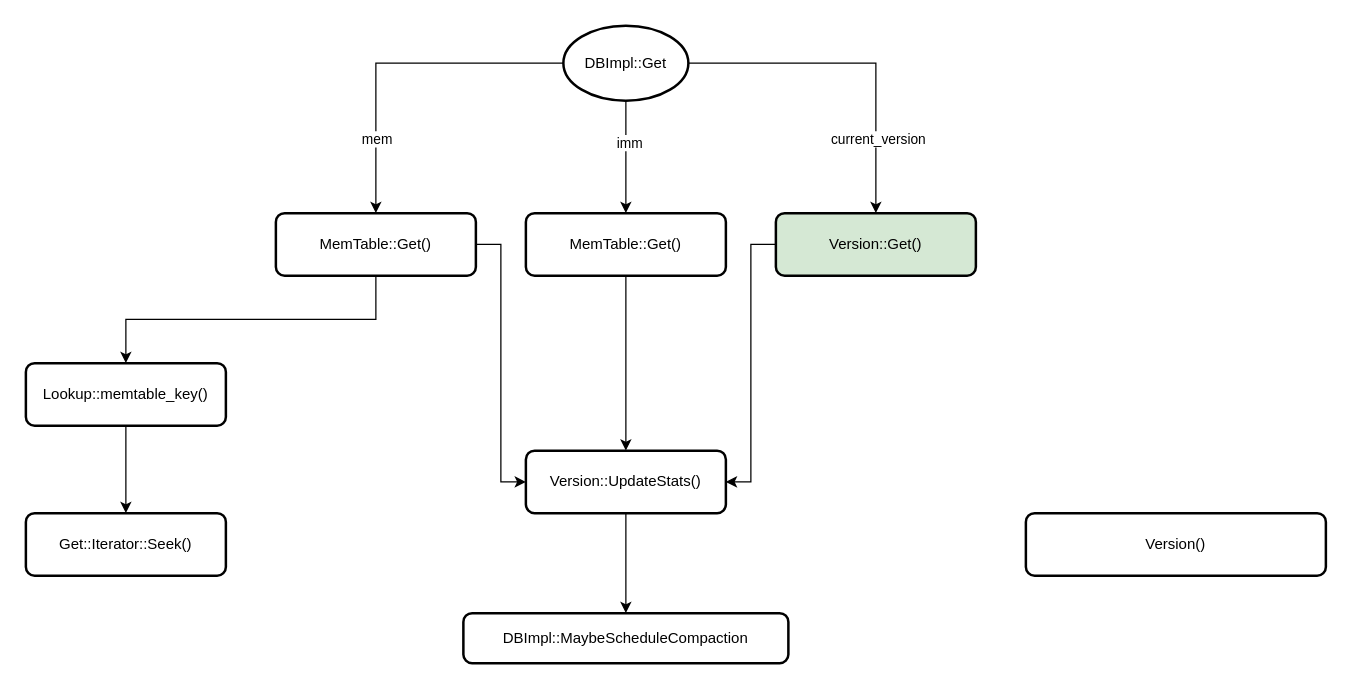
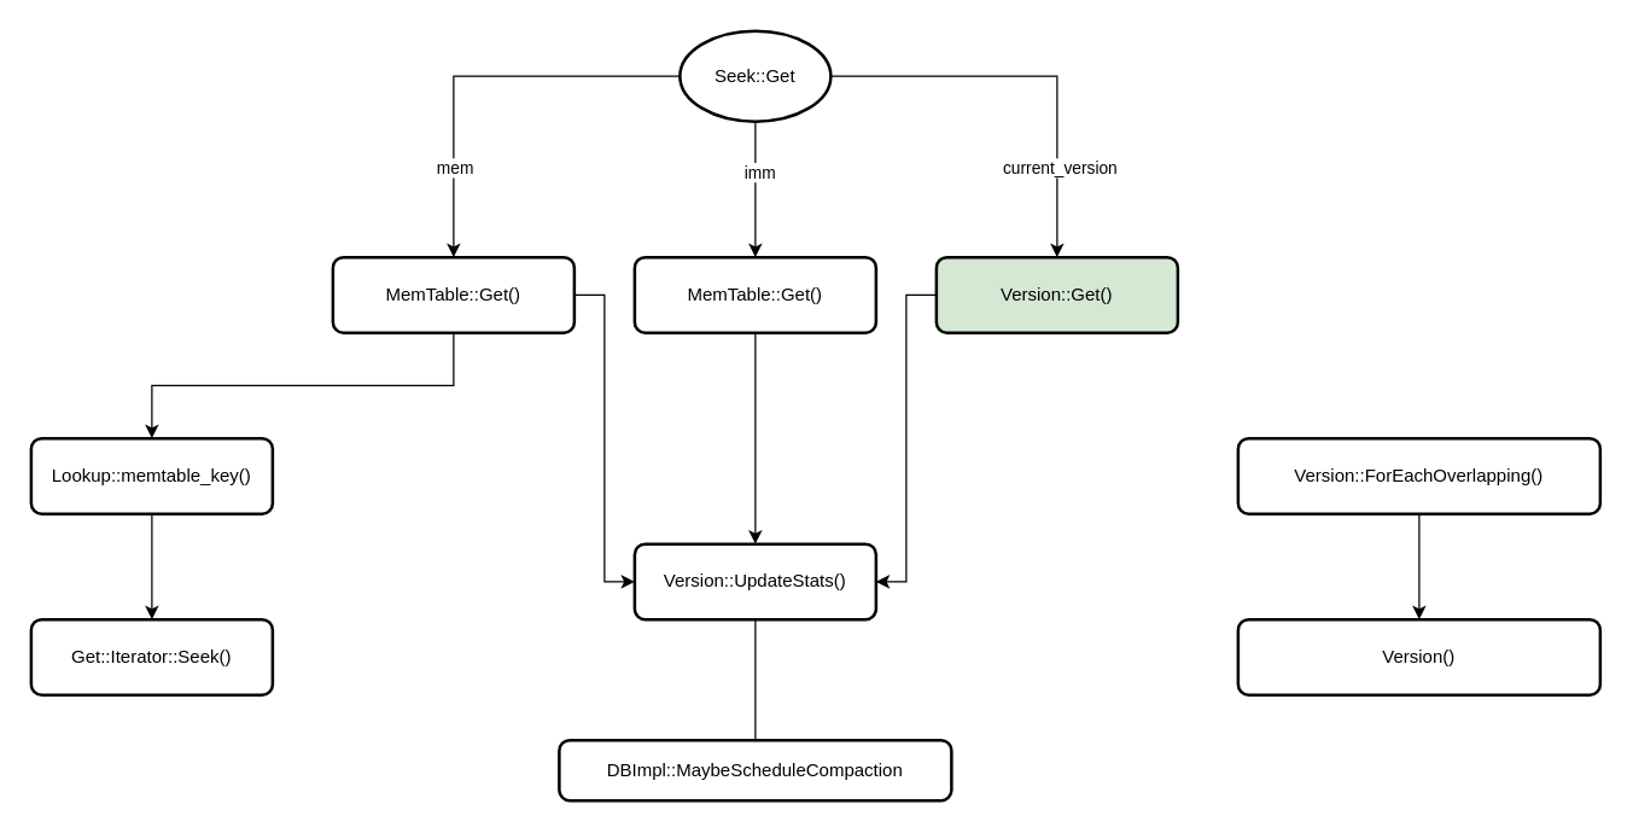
  <mxCell id="0" />
  <mxCell id="1" parent="0" />
  <mxCell id="2" style="edgeStyle=orthogonalEdgeStyle;rounded=0;orthogonalLoop=1;jettySize=auto;html=1;exitX=1;exitY=0.5;exitDx=0;exitDy=0;entryX=0;entryY=0.5;entryDx=0;entryDy=0;" edge="1" parent="1" source="4" target="15"><mxGeometry relative="1" as="geometry" /></mxCell>
  <mxCell id="3" style="edgeStyle=orthogonalEdgeStyle;rounded=0;orthogonalLoop=1;jettySize=auto;html=1;entryX=0.5;entryY=0;entryDx=0;entryDy=0;exitX=0.5;exitY=1;exitDx=0;exitDy=0;" edge="1" parent="1" source="4" target="19"><mxGeometry relative="1" as="geometry" /></mxCell>
  <mxCell id="4" value="MemTable::Get()" style="rounded=1;whiteSpace=wrap;html=1;absoluteArcSize=1;arcSize=14;strokeWidth=2;" vertex="1" parent="1"><mxGeometry x="220" y="170" width="160" height="50" as="geometry" /></mxCell>
  <mxCell id="5" style="edgeStyle=orthogonalEdgeStyle;rounded=0;orthogonalLoop=1;jettySize=auto;html=1;" edge="1" parent="1" source="11" target="13"><mxGeometry relative="1" as="geometry" /></mxCell>
  <mxCell id="6" value="current_version" style="edgeLabel;html=1;align=center;verticalAlign=middle;resizable=0;points=[];" vertex="1" connectable="0" parent="5"><mxGeometry x="-0.574" y="3" relative="1" as="geometry"><mxPoint x="93" y="63" as="offset" /></mxGeometry></mxCell>
  <mxCell id="7" style="edgeStyle=orthogonalEdgeStyle;rounded=0;orthogonalLoop=1;jettySize=auto;html=1;" edge="1" parent="1" source="11" target="4"><mxGeometry relative="1" as="geometry" /></mxCell>
  <mxCell id="8" value="mem" style="edgeLabel;html=1;align=center;verticalAlign=middle;resizable=0;points=[];" vertex="1" connectable="0" parent="7"><mxGeometry x="0.176" relative="1" as="geometry"><mxPoint y="51" as="offset" /></mxGeometry></mxCell>
  <mxCell id="9" style="edgeStyle=orthogonalEdgeStyle;rounded=0;orthogonalLoop=1;jettySize=auto;html=1;" edge="1" parent="1" source="11" target="17"><mxGeometry relative="1" as="geometry" /></mxCell>
  <mxCell id="10" value="imm" style="edgeLabel;html=1;align=center;verticalAlign=middle;resizable=0;points=[];" vertex="1" connectable="0" parent="9"><mxGeometry x="-0.267" y="2" relative="1" as="geometry"><mxPoint as="offset" /></mxGeometry></mxCell>
- <mxCell id="11" value="DBImpl::Get" style="strokeWidth=2;html=1;shape=mxgraph.flowchart.start_1;whiteSpace=wrap;" vertex="1" parent="1"><mxGeometry x="450" y="20" width="100" height="60" as="geometry" /></mxCell>
+ <mxCell id="11" value="Seek::Get" style="strokeWidth=2;html=1;shape=mxgraph.flowchart.start_1;whiteSpace=wrap;" vertex="1" parent="1"><mxGeometry x="450" y="20" width="100" height="60" as="geometry" /></mxCell>
  <mxCell id="12" style="edgeStyle=orthogonalEdgeStyle;rounded=0;orthogonalLoop=1;jettySize=auto;html=1;entryX=1;entryY=0.5;entryDx=0;entryDy=0;" edge="1" parent="1" source="13" target="15"><mxGeometry relative="1" as="geometry" /></mxCell>
  <mxCell id="13" value="Version::Get()" style="rounded=1;whiteSpace=wrap;html=1;absoluteArcSize=1;arcSize=14;strokeWidth=2;fillColor=#d5e8d4;" vertex="1" parent="1"><mxGeometry x="620" y="170" width="160" height="50" as="geometry" /></mxCell>
- <mxCell id="14" style="edgeStyle=orthogonalEdgeStyle;rounded=0;orthogonalLoop=1;jettySize=auto;html=1;entryX=0.5;entryY=0;entryDx=0;entryDy=0;" edge="1" parent="1" source="15" target="24"><mxGeometry relative="1" as="geometry" /></mxCell>
+ <mxCell id="14" style="edgeStyle=orthogonalEdgeStyle;rounded=0;orthogonalLoop=1;jettySize=auto;html=1;entryX=0.5;entryY=0;entryDx=0;entryDy=0;endArrow=none;" edge="1" parent="1" source="15" target="24"><mxGeometry relative="1" as="geometry" /></mxCell>
  <mxCell id="15" value="Version::UpdateStats()" style="rounded=1;whiteSpace=wrap;html=1;absoluteArcSize=1;arcSize=14;strokeWidth=2;" vertex="1" parent="1"><mxGeometry x="420" y="360" width="160" height="50" as="geometry" /></mxCell>
  <mxCell id="16" style="edgeStyle=orthogonalEdgeStyle;rounded=0;orthogonalLoop=1;jettySize=auto;html=1;entryX=0.5;entryY=0;entryDx=0;entryDy=0;" edge="1" parent="1" source="17" target="15"><mxGeometry relative="1" as="geometry" /></mxCell>
  <mxCell id="17" value="MemTable::Get()" style="rounded=1;whiteSpace=wrap;html=1;absoluteArcSize=1;arcSize=14;strokeWidth=2;" vertex="1" parent="1"><mxGeometry x="420" y="170" width="160" height="50" as="geometry" /></mxCell>
  <mxCell id="18" style="edgeStyle=orthogonalEdgeStyle;rounded=0;orthogonalLoop=1;jettySize=auto;html=1;" edge="1" parent="1" source="19" target="20"><mxGeometry relative="1" as="geometry" /></mxCell>
  <mxCell id="19" value="Lookup::memtable_key()" style="rounded=1;whiteSpace=wrap;html=1;absoluteArcSize=1;arcSize=14;strokeWidth=2;" vertex="1" parent="1"><mxGeometry x="20" y="290" width="160" height="50" as="geometry" /></mxCell>
  <mxCell id="20" value="Get::Iterator::Seek()" style="rounded=1;whiteSpace=wrap;html=1;absoluteArcSize=1;arcSize=14;strokeWidth=2;" vertex="1" parent="1"><mxGeometry x="20" y="410" width="160" height="50" as="geometry" /></mxCell>
+ <mxCell id="21" style="edgeStyle=orthogonalEdgeStyle;rounded=0;orthogonalLoop=1;jettySize=auto;html=1;entryX=0.5;entryY=0;entryDx=0;entryDy=0;" edge="1" parent="1" source="22" target="23"><mxGeometry relative="1" as="geometry" /></mxCell>
+ <mxCell id="22" value="Version::ForEachOverlapping()" style="rounded=1;whiteSpace=wrap;html=1;absoluteArcSize=1;arcSize=14;strokeWidth=2;" vertex="1" parent="1"><mxGeometry x="820" y="290" width="240" height="50" as="geometry" /></mxCell>
  <mxCell id="23" value="Version()" style="rounded=1;whiteSpace=wrap;html=1;absoluteArcSize=1;arcSize=14;strokeWidth=2;" vertex="1" parent="1"><mxGeometry x="820" y="410" width="240" height="50" as="geometry" /></mxCell>
  <mxCell id="24" value="DBImpl::MaybeScheduleCompaction" style="rounded=1;whiteSpace=wrap;html=1;absoluteArcSize=1;arcSize=14;strokeWidth=2;" vertex="1" parent="1"><mxGeometry x="370" y="490" width="260" height="40" as="geometry" /></mxCell>
